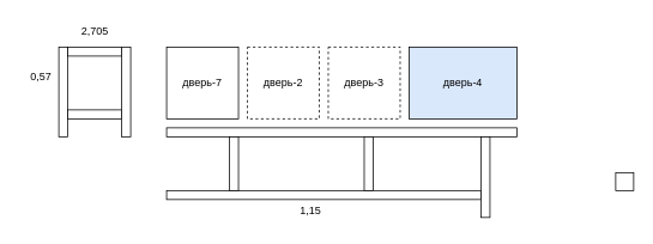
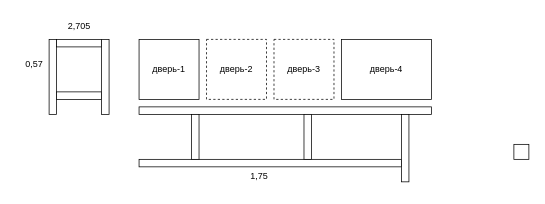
  <mxCell id="0" />
  <mxCell id="1" parent="0" />
- <mxCell id="2" value="дверь-7" style="whiteSpace=wrap;html=1;aspect=fixed;" vertex="1" parent="1"><mxGeometry x="185" y="52" width="80" height="80" as="geometry" /></mxCell>
+ <mxCell id="2" value="дверь-1" style="whiteSpace=wrap;html=1;aspect=fixed;" vertex="1" parent="1"><mxGeometry x="185" y="52" width="80" height="80" as="geometry" /></mxCell>
  <mxCell id="3" value="дверь-2" style="whiteSpace=wrap;html=1;aspect=fixed;dashed=1;" vertex="1" parent="1"><mxGeometry x="275" y="52" width="80" height="80" as="geometry" /></mxCell>
- <mxCell id="4" value="дверь-4" style="rounded=0;whiteSpace=wrap;html=1;fillColor=#dae8fc;" vertex="1" parent="1"><mxGeometry x="455" y="52" width="120" height="80" as="geometry" /></mxCell>
+ <mxCell id="4" value="дверь-4" style="rounded=0;whiteSpace=wrap;html=1;" vertex="1" parent="1"><mxGeometry x="455" y="52" width="120" height="80" as="geometry" /></mxCell>
  <mxCell id="5" value="" style="rounded=0;whiteSpace=wrap;html=1;" vertex="1" parent="1"><mxGeometry x="65" y="52" width="10" height="100" as="geometry" /></mxCell>
  <mxCell id="6" value="" style="rounded=0;whiteSpace=wrap;html=1;" vertex="1" parent="1"><mxGeometry x="135" y="52" width="10" height="100" as="geometry" /></mxCell>
  <mxCell id="7" value="" style="rounded=0;whiteSpace=wrap;html=1;" vertex="1" parent="1"><mxGeometry x="75" y="52" width="60" height="10" as="geometry" /></mxCell>
  <mxCell id="8" value="" style="rounded=0;whiteSpace=wrap;html=1;" vertex="1" parent="1"><mxGeometry x="75" y="122" width="60" height="10" as="geometry" /></mxCell>
  <mxCell id="9" value="" style="rounded=0;whiteSpace=wrap;html=1;" vertex="1" parent="1"><mxGeometry x="185" y="142" width="390" height="10" as="geometry" /></mxCell>
  <mxCell id="10" value="" style="rounded=0;whiteSpace=wrap;html=1;" vertex="1" parent="1"><mxGeometry x="185" y="212" width="350" height="10" as="geometry" /></mxCell>
  <mxCell id="11" value="" style="whiteSpace=wrap;html=1;aspect=fixed;" vertex="1" parent="1"><mxGeometry x="685" y="192" width="20" height="20" as="geometry" /></mxCell>
  <mxCell id="12" value="" style="rounded=0;whiteSpace=wrap;html=1;" vertex="1" parent="1"><mxGeometry x="535" y="152" width="10" height="90" as="geometry" /></mxCell>
  <mxCell id="13" value="дверь-3" style="whiteSpace=wrap;html=1;aspect=fixed;dashed=1;" vertex="1" parent="1"><mxGeometry x="365" y="52" width="80" height="80" as="geometry" /></mxCell>
  <mxCell id="14" value="" style="rounded=0;whiteSpace=wrap;html=1;" vertex="1" parent="1"><mxGeometry x="255" y="152" width="10" height="60" as="geometry" /></mxCell>
  <mxCell id="15" value="" style="rounded=0;whiteSpace=wrap;html=1;" vertex="1" parent="1"><mxGeometry x="405" y="152" width="10" height="60" as="geometry" /></mxCell>
  <mxCell id="16" value="2,705" style="text;html=1;align=center;verticalAlign=middle;resizable=0;points=[];autosize=1;strokeColor=none;fillColor=none;" vertex="1" parent="1"><mxGeometry x="80" y="20" width="50" height="30" as="geometry" /></mxCell>
  <mxCell id="17" value="0,57" style="text;html=1;align=center;verticalAlign=middle;resizable=0;points=[];autosize=1;strokeColor=none;fillColor=none;" vertex="1" parent="1"><mxGeometry x="20" y="70" width="50" height="30" as="geometry" /></mxCell>
- <mxCell id="18" value="1,15" style="text;html=1;align=center;verticalAlign=middle;resizable=0;points=[];autosize=1;strokeColor=none;fillColor=none;" vertex="1" parent="1"><mxGeometry x="320" y="220" width="50" height="30" as="geometry" /></mxCell>
+ <mxCell id="18" value="1,75" style="text;html=1;align=center;verticalAlign=middle;resizable=0;points=[];autosize=1;strokeColor=none;fillColor=none;" vertex="1" parent="1"><mxGeometry x="320" y="220" width="50" height="30" as="geometry" /></mxCell>
